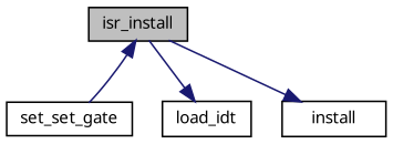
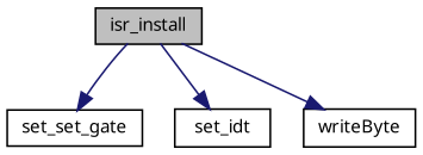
  digraph {
    fontname="Noto Sans"
    rankdir=TB
    node [color=black fillcolor=white fontname="Noto Sans" fontsize=10 shape=record style=filled]
    edge [color=midnightblue fontname="Noto Sans" fontsize=10 labelfontname=Helvetica labelfontsize=10 style=solid]
    n1 [fillcolor=grey75 fontcolor=black height=0.2 label=isr_install width=0.4]
    n2 [height=0.2 label=set_set_gate width=0.4]
-   n3 [height=0.2 label=load_idt width=0.4]
-   n4 [height=0.2 label=install width=0.4]
-   n2 -> n1
+   n3 [height=0.2 label=set_idt width=0.4]
+   n4 [height=0.2 label=writeByte width=0.4]
+   n1 -> n2
    n1 -> n3
    n1 -> n4
  }
